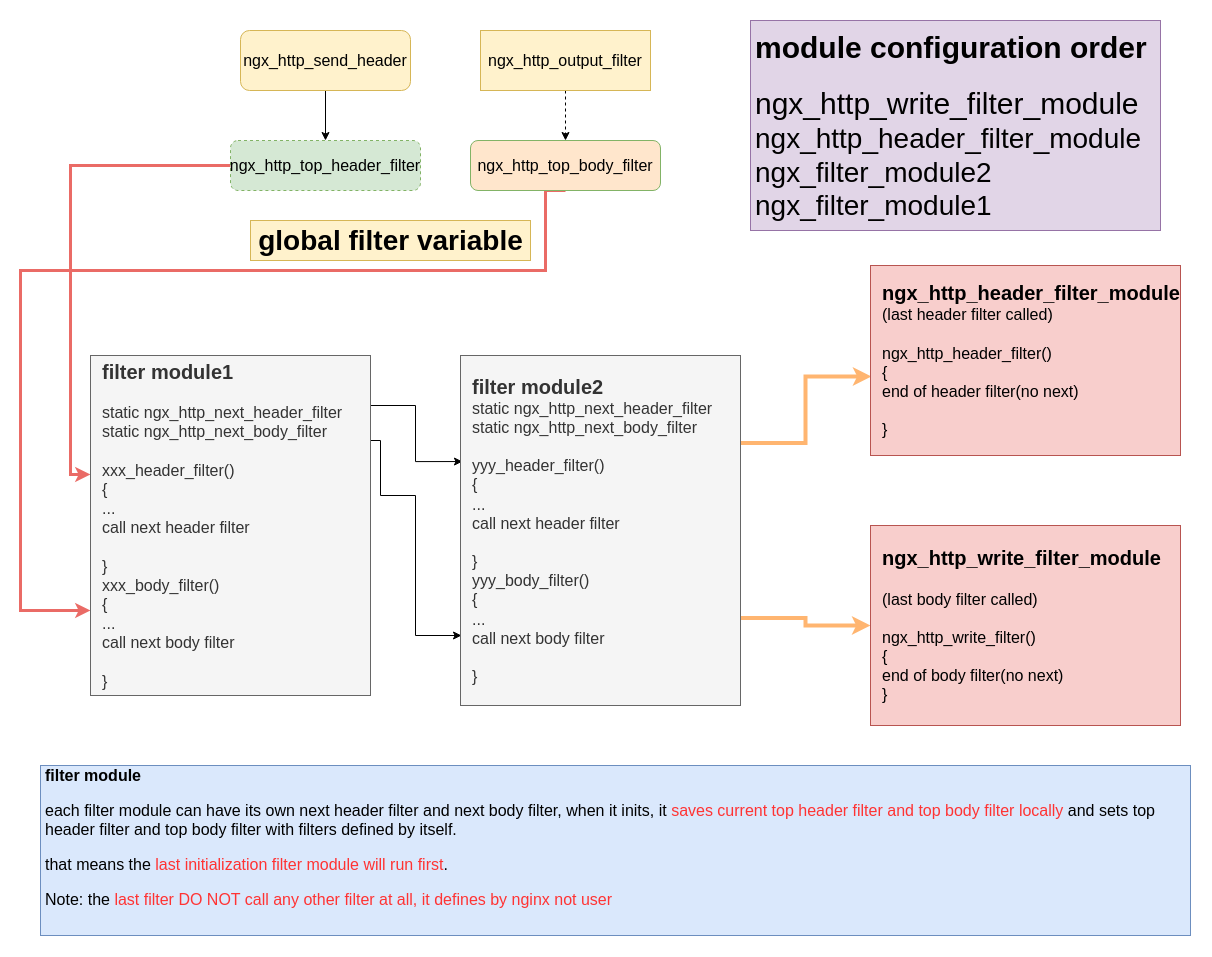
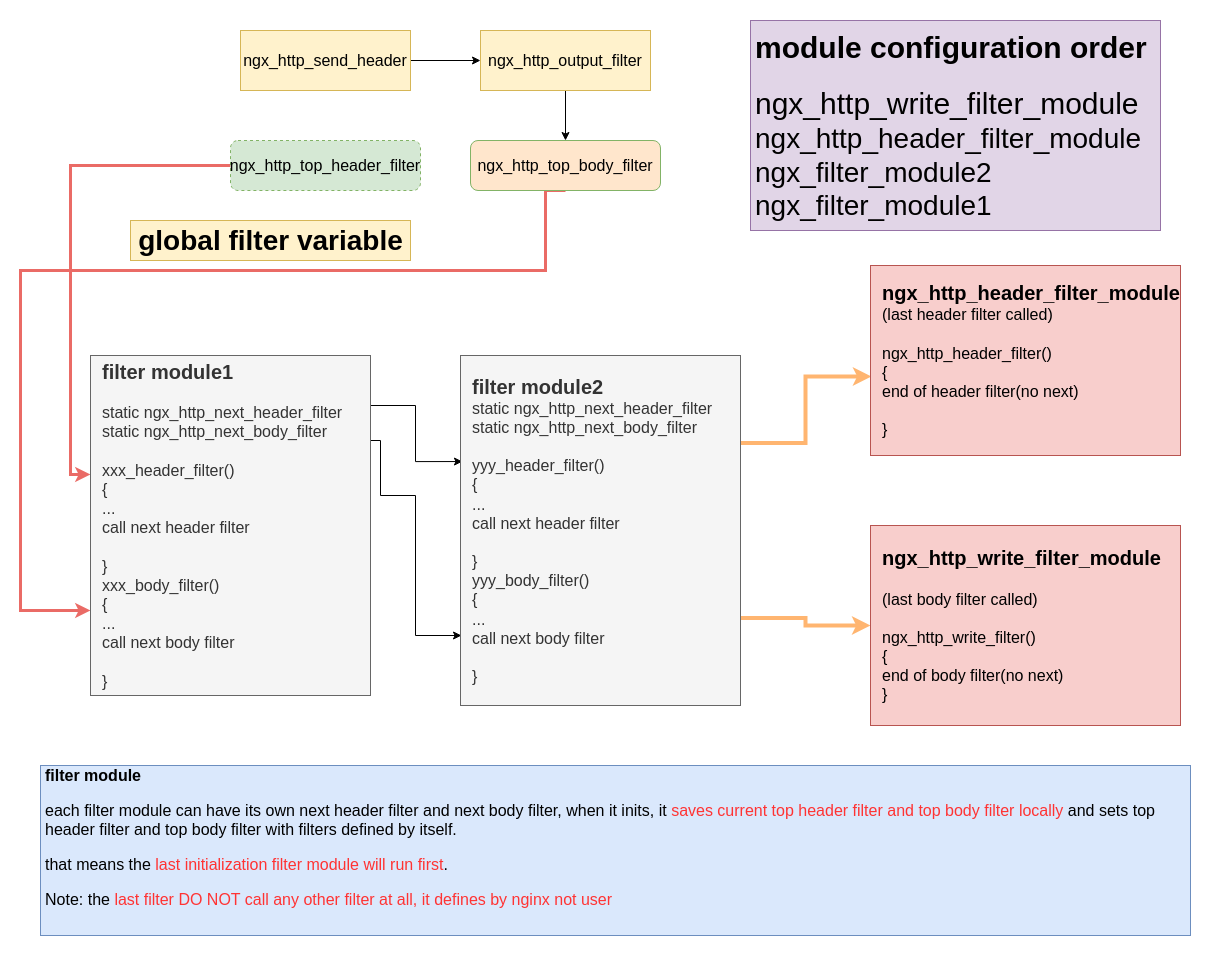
  <mxCell id="0" />
  <mxCell id="1" parent="0" />
  <mxCell id="2" style="edgeStyle=orthogonalEdgeStyle;rounded=0;orthogonalLoop=1;jettySize=auto;html=1;entryX=0;entryY=0.35;entryDx=0;entryDy=0;entryPerimeter=0;fontSize=16;strokeWidth=3;strokeColor=#EA6B66;exitX=0;exitY=0.5;exitDx=0;exitDy=0;" parent="1" source="3" target="10" edge="1"><mxGeometry relative="1" as="geometry"><mxPoint x="230" y="130" as="sourcePoint" /><Array as="points"><mxPoint x="70" y="165" /><mxPoint x="70" y="474" /></Array></mxGeometry></mxCell>
  <mxCell id="3" value="ngx_http_top_header_filter" style="rounded=1;whiteSpace=wrap;html=1;fillColor=#d5e8d4;strokeColor=#82b366;fontSize=16;dashed=1;" parent="1" vertex="1"><mxGeometry x="230" y="140" width="190" height="50" as="geometry" /></mxCell>
  <mxCell id="4" style="edgeStyle=orthogonalEdgeStyle;rounded=0;orthogonalLoop=1;jettySize=auto;html=1;exitX=0.5;exitY=1;exitDx=0;exitDy=0;entryX=0;entryY=0.75;entryDx=0;entryDy=0;fontSize=16;strokeWidth=3;strokeColor=#EA6B66;" parent="1" source="5" target="10" edge="1"><mxGeometry relative="1" as="geometry"><Array as="points"><mxPoint x="545" y="270" /><mxPoint x="20" y="270" /><mxPoint x="20" y="610" /></Array></mxGeometry></mxCell>
  <mxCell id="5" value="ngx_http_top_body_filter" style="rounded=1;whiteSpace=wrap;html=1;fillColor=#ffe6cc;strokeColor=#82b366;fontSize=16;" parent="1" vertex="1"><mxGeometry x="470" y="140" width="190" height="50" as="geometry" /></mxCell>
- <mxCell id="6" value="global filter variable" style="text;html=1;align=center;verticalAlign=middle;resizable=0;points=[];autosize=1;fontStyle=1;fontSize=28;fillColor=#fff2cc;strokeColor=#d6b656;" parent="1" vertex="1"><mxGeometry x="250" y="220" width="280" height="40" as="geometry" /></mxCell>
+ <mxCell id="6" value="global filter variable" style="text;html=1;align=center;verticalAlign=middle;resizable=0;points=[];autosize=1;fontStyle=1;fontSize=28;fillColor=#fff2cc;strokeColor=#d6b656;" parent="1" vertex="1"><mxGeometry x="130" y="220" width="280" height="40" as="geometry" /></mxCell>
  <mxCell id="7" value="&lt;h1 style=&quot;font-size: 16px;&quot;&gt;filter module&lt;br style=&quot;font-size: 16px;&quot;&gt;&lt;/h1&gt;&lt;p style=&quot;font-size: 16px;&quot;&gt;&lt;font style=&quot;font-size: 16px;&quot;&gt;each filter module can have its own next header filter and next body filter, when it inits, it &lt;font color=&quot;#FF3333&quot; style=&quot;font-size: 16px;&quot;&gt;saves current top header filter and top body filter locally&lt;/font&gt; and sets top header filter and top body filter with filters defined by itself.&lt;/font&gt;&lt;/p&gt;&lt;p style=&quot;font-size: 16px;&quot;&gt;&lt;font style=&quot;font-size: 16px;&quot;&gt;that means the &lt;font color=&quot;#FF3333&quot; style=&quot;font-size: 16px;&quot;&gt;last initialization filter module will run first&lt;/font&gt;.&lt;/font&gt;&lt;/p&gt;&lt;p style=&quot;font-size: 16px;&quot;&gt;&lt;font style=&quot;font-size: 16px;&quot;&gt;Note: the &lt;font color=&quot;#FF3333&quot; style=&quot;font-size: 16px;&quot;&gt;last filter DO NOT call any other filter at all, it defines by nginx not user&lt;/font&gt;&lt;/font&gt;&lt;br style=&quot;font-size: 16px;&quot;&gt;&lt;/p&gt;" style="text;html=1;strokeColor=#6c8ebf;fillColor=#dae8fc;spacing=5;spacingTop=-20;whiteSpace=wrap;overflow=hidden;rounded=0;fontSize=16;" parent="1" vertex="1"><mxGeometry x="40" y="765" width="1150" height="170" as="geometry" /></mxCell>
  <mxCell id="8" style="edgeStyle=orthogonalEdgeStyle;rounded=0;orthogonalLoop=1;jettySize=auto;html=1;exitX=1;exitY=0.25;exitDx=0;exitDy=0;fontSize=16;" parent="1" source="10" edge="1"><mxGeometry relative="1" as="geometry"><mxPoint x="461" y="635" as="targetPoint" /><Array as="points"><mxPoint x="380" y="440" /><mxPoint x="380" y="495" /><mxPoint x="415" y="495" /><mxPoint x="415" y="635" /><mxPoint x="461" y="635" /></Array></mxGeometry></mxCell>
  <mxCell id="9" style="edgeStyle=orthogonalEdgeStyle;rounded=0;orthogonalLoop=1;jettySize=auto;html=1;entryX=0.007;entryY=0.303;entryDx=0;entryDy=0;entryPerimeter=0;fontSize=16;" parent="1" source="10" target="13" edge="1"><mxGeometry relative="1" as="geometry"><Array as="points"><mxPoint x="415" y="405" /><mxPoint x="415" y="461" /></Array></mxGeometry></mxCell>
  <mxCell id="10" value="&lt;div&gt;&lt;font size=&quot;1&quot;&gt;&lt;b style=&quot;font-size: 20px&quot;&gt;filter module1&lt;/b&gt;&lt;/font&gt;&lt;/div&gt;&lt;div&gt;&lt;br&gt;&lt;/div&gt;static ngx_http_next_header_filter&lt;br&gt;static ngx_http_next_body_filter&lt;br&gt;&lt;br&gt;xxx_header_filter()&lt;br&gt;{&lt;br&gt;...&lt;br&gt;call next header filter&lt;br&gt;&lt;br&gt;}&lt;br&gt;xxx_body_filter()&lt;br&gt;{&lt;br&gt;...&lt;br&gt;call next body filter&lt;br&gt;&lt;br&gt;}" style="rounded=0;whiteSpace=wrap;html=1;fontSize=16;align=left;fillColor=#f5f5f5;strokeColor=#666666;spacingLeft=10;fontColor=#333333;" parent="1" vertex="1"><mxGeometry x="90" y="355" width="280" height="340" as="geometry" /></mxCell>
  <mxCell id="11" style="edgeStyle=orthogonalEdgeStyle;rounded=0;orthogonalLoop=1;jettySize=auto;html=1;exitX=1;exitY=0.25;exitDx=0;exitDy=0;entryX=0.003;entryY=0.584;entryDx=0;entryDy=0;entryPerimeter=0;fontSize=16;strokeWidth=4;strokeColor=#FFB570;" parent="1" source="13" target="15" edge="1"><mxGeometry relative="1" as="geometry" /></mxCell>
  <mxCell id="12" style="edgeStyle=orthogonalEdgeStyle;rounded=0;orthogonalLoop=1;jettySize=auto;html=1;exitX=1;exitY=0.75;exitDx=0;exitDy=0;entryX=0;entryY=0.5;entryDx=0;entryDy=0;fontSize=16;strokeWidth=4;strokeColor=#FFB570;" parent="1" source="13" target="14" edge="1"><mxGeometry relative="1" as="geometry" /></mxCell>
  <mxCell id="13" value="&lt;font size=&quot;1&quot;&gt;&lt;b style=&quot;font-size: 20px&quot;&gt;filter module2&lt;/b&gt;&lt;/font&gt;&lt;br&gt;static ngx_http_next_header_filter&lt;br&gt;static ngx_http_next_body_filter&lt;br&gt;&lt;br&gt;yyy_header_filter()&lt;br&gt;{&lt;br&gt;...&lt;br&gt;call next header filter&lt;br&gt;&lt;br&gt;}&lt;br&gt;yyy_body_filter()&lt;br&gt;{&lt;br&gt;...&lt;br&gt;call next body filter&lt;br&gt;&lt;br&gt;}" style="rounded=0;whiteSpace=wrap;html=1;fontSize=16;align=left;fillColor=#f5f5f5;strokeColor=#666666;spacingLeft=10;fontColor=#333333;" parent="1" vertex="1"><mxGeometry x="460" y="355" width="280" height="350" as="geometry" /></mxCell>
  <mxCell id="14" value="&lt;font style=&quot;font-size: 20px&quot;&gt;&lt;b&gt;ngx_http_write_filter_module&lt;/b&gt;&lt;/font&gt;&lt;br&gt;&lt;div&gt;&lt;br&gt;&lt;/div&gt;&lt;div&gt;(last body filter called)&lt;/div&gt;&lt;br&gt;ngx_http_write_filter()&lt;br&gt;{&lt;br&gt;end of body filter(no next)&lt;br&gt;&lt;div&gt;}&lt;/div&gt;" style="rounded=0;whiteSpace=wrap;html=1;fontSize=16;align=left;fillColor=#f8cecc;strokeColor=#b85450;spacingLeft=10;" parent="1" vertex="1"><mxGeometry x="870" y="525" width="310" height="200" as="geometry" /></mxCell>
  <mxCell id="15" value="&lt;font style=&quot;font-size: 20px&quot;&gt;&lt;b&gt;ngx_http_header_filter_module&lt;/b&gt;&lt;/font&gt;&lt;br&gt;(last header filter called)&lt;br&gt;&lt;br&gt;ngx_http_header_filter()&lt;br&gt;{&lt;br&gt;end of header filter(no next)&lt;br&gt;&lt;br&gt;}" style="rounded=0;whiteSpace=wrap;html=1;fontSize=16;align=left;fillColor=#f8cecc;strokeColor=#b85450;spacingLeft=10;" parent="1" vertex="1"><mxGeometry x="870" y="265" width="310" height="190" as="geometry" /></mxCell>
  <mxCell id="16" value="&lt;h1 style=&quot;font-size: 30px&quot;&gt;&lt;font style=&quot;font-size: 30px&quot;&gt;&lt;font style=&quot;font-size: 30px&quot;&gt;module configuration order&lt;/font&gt;&lt;br&gt;&lt;/font&gt;&lt;/h1&gt;&lt;div style=&quot;font-size: 30px&quot;&gt;ngx_http_write_filter_module&lt;/div&gt;&lt;div&gt;ngx_http_header_filter_module&lt;/div&gt;&lt;div&gt;ngx_filter_module2&lt;/div&gt;&lt;div&gt;ngx_filter_module1&lt;br&gt;&lt;/div&gt;" style="text;html=1;strokeColor=#9673a6;fillColor=#e1d5e7;spacing=5;spacingTop=-20;whiteSpace=wrap;overflow=hidden;rounded=0;fontSize=28;align=left;" parent="1" vertex="1"><mxGeometry x="750" y="20" width="410" height="210" as="geometry" /></mxCell>
- <mxCell id="17" style="edgeStyle=orthogonalEdgeStyle;rounded=0;orthogonalLoop=1;jettySize=auto;html=1;entryX=0.5;entryY=0;entryDx=0;entryDy=0;" edge="1" parent="1" source="18" target="3"><mxGeometry relative="1" as="geometry" /></mxCell>
- <mxCell id="18" value="ngx_http_send_header" style="whiteSpace=wrap;html=1;fillColor=#fff2cc;strokeColor=#d6b656;fontSize=16;rounded=1;" vertex="1" parent="1"><mxGeometry x="240" y="30" width="170" height="60" as="geometry" /></mxCell>
- <mxCell id="19" style="edgeStyle=orthogonalEdgeStyle;rounded=0;orthogonalLoop=1;jettySize=auto;html=1;entryX=0.5;entryY=0;entryDx=0;entryDy=0;dashed=1;" edge="1" parent="1" source="20" target="5"><mxGeometry relative="1" as="geometry" /></mxCell>
+ <mxCell id="17" style="edgeStyle=orthogonalEdgeStyle;rounded=0;orthogonalLoop=1;jettySize=auto;html=1;" edge="1" parent="1" source="18" target="20"><mxGeometry relative="1" as="geometry" /></mxCell>
+ <mxCell id="18" value="ngx_http_send_header" style="whiteSpace=wrap;html=1;fillColor=#fff2cc;strokeColor=#d6b656;fontSize=16;" vertex="1" parent="1"><mxGeometry x="240" y="30" width="170" height="60" as="geometry" /></mxCell>
+ <mxCell id="19" style="edgeStyle=orthogonalEdgeStyle;rounded=0;orthogonalLoop=1;jettySize=auto;html=1;entryX=0.5;entryY=0;entryDx=0;entryDy=0;" edge="1" parent="1" source="20" target="5"><mxGeometry relative="1" as="geometry" /></mxCell>
  <mxCell id="20" value="ngx_http_output_filter" style="whiteSpace=wrap;html=1;fillColor=#fff2cc;strokeColor=#d6b656;fontSize=16;" vertex="1" parent="1"><mxGeometry x="480" y="30" width="170" height="60" as="geometry" /></mxCell>
